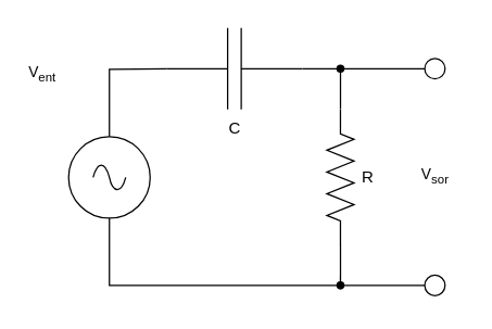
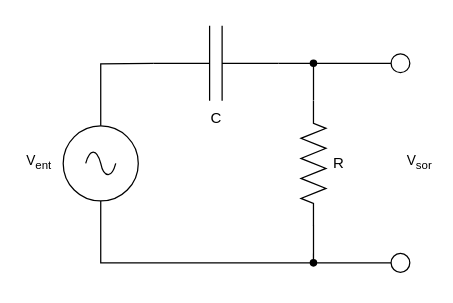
  <mxCell id="0" />
  <mxCell id="1" parent="0" />
- <mxCell id="2" value="&lt;div align=&quot;right&quot;&gt;V&lt;sub&gt;ent&lt;/sub&gt;&lt;/div&gt;" style="text;html=1;whiteSpace=wrap;strokeColor=none;fillColor=none;align=right;verticalAlign=middle;rounded=0;fontFamily=Helvetica;fontSize=11;fontColor=default;labelBackgroundColor=default;convertToSvg=1;" vertex="1" parent="1"><mxGeometry x="20" y="40" width="23" height="30" as="geometry" /></mxCell>
+ <mxCell id="2" value="&lt;div align=&quot;right&quot;&gt;V&lt;sub&gt;ent&lt;/sub&gt;&lt;/div&gt;" style="text;html=1;whiteSpace=wrap;strokeColor=none;fillColor=none;align=right;verticalAlign=middle;rounded=0;fontFamily=Helvetica;fontSize=11;fontColor=default;labelBackgroundColor=default;convertToSvg=1;" vertex="1" parent="1"><mxGeometry x="20" y="115" width="23" height="30" as="geometry" /></mxCell>
  <mxCell id="3" value="" style="pointerEvents=1;verticalLabelPosition=bottom;shadow=0;dashed=0;align=center;html=1;verticalAlign=top;shape=mxgraph.electrical.signal_sources.source;aspect=fixed;points=[[0.5,0,0],[1,0.5,0],[0.5,1,0],[0,0.5,0]];elSignalType=ac;convertToSvg=1;" vertex="1" parent="1"><mxGeometry x="50" y="100" width="60" height="60" as="geometry" /></mxCell>
  <mxCell id="4" value="" style="edgeStyle=orthogonalEdgeStyle;shape=connector;rounded=0;orthogonalLoop=1;jettySize=auto;html=1;strokeColor=default;align=center;verticalAlign=middle;fontFamily=Helvetica;fontSize=11;fontColor=default;labelBackgroundColor=default;endArrow=none;endFill=0;" edge="1" parent="1" target="9"><mxGeometry relative="1" as="geometry"><mxPoint x="250.02" y="179.78" as="sourcePoint" /></mxGeometry></mxCell>
  <mxCell id="5" style="edgeStyle=orthogonalEdgeStyle;shape=connector;rounded=0;orthogonalLoop=1;jettySize=auto;html=1;exitX=0;exitY=0.5;exitDx=0;exitDy=0;exitPerimeter=0;entryX=0.5;entryY=0;entryDx=0;entryDy=0;entryPerimeter=0;strokeColor=default;align=center;verticalAlign=middle;fontFamily=Helvetica;fontSize=11;fontColor=default;labelBackgroundColor=default;endArrow=none;endFill=0;convertToSvg=1;" edge="1" parent="1" target="3"><mxGeometry relative="1" as="geometry"><mxPoint x="122" y="50" as="sourcePoint" /></mxGeometry></mxCell>
  <mxCell id="6" value="" style="verticalLabelPosition=bottom;shadow=0;dashed=0;align=center;html=1;verticalAlign=top;strokeWidth=1;shape=ellipse;perimeter=ellipsePerimeter;" vertex="1" parent="1"><mxGeometry x="312" y="42.5" width="15" height="15" as="geometry" /></mxCell>
  <mxCell id="7" style="edgeStyle=orthogonalEdgeStyle;shape=connector;rounded=0;orthogonalLoop=1;jettySize=auto;html=1;exitX=0;exitY=0.5;exitDx=0;exitDy=0;strokeColor=default;align=center;verticalAlign=middle;fontFamily=Helvetica;fontSize=11;fontColor=default;labelBackgroundColor=default;endArrow=none;endFill=0;entryX=0.5;entryY=1;entryDx=0;entryDy=0;entryPerimeter=0;" edge="1" parent="1" source="8" target="3"><mxGeometry relative="1" as="geometry" /></mxCell>
  <mxCell id="8" value="" style="verticalLabelPosition=bottom;shadow=0;dashed=0;align=center;html=1;verticalAlign=top;strokeWidth=1;shape=ellipse;perimeter=ellipsePerimeter;" vertex="1" parent="1"><mxGeometry x="312" y="202" width="15" height="15" as="geometry" /></mxCell>
  <mxCell id="9" value="" style="shape=waypoint;sketch=0;size=6;pointerEvents=1;points=[];fillColor=default;resizable=0;rotatable=0;perimeter=centerPerimeter;snapToPoint=1;align=left;shadow=0;dashed=0;horizontal=0;" vertex="1" parent="1"><mxGeometry x="240" y="199.5" width="20" height="20" as="geometry" /></mxCell>
  <mxCell id="10" value="" style="edgeStyle=orthogonalEdgeStyle;shape=connector;rounded=0;orthogonalLoop=1;jettySize=auto;html=1;strokeColor=default;align=center;verticalAlign=middle;fontFamily=Helvetica;fontSize=11;fontColor=default;labelBackgroundColor=default;endArrow=none;endFill=0;" edge="1" parent="1" source="13"><mxGeometry relative="1" as="geometry"><mxPoint x="222" y="50.029" as="targetPoint" /></mxGeometry></mxCell>
  <mxCell id="11" value="" style="edgeStyle=orthogonalEdgeStyle;shape=connector;rounded=0;orthogonalLoop=1;jettySize=auto;html=1;strokeColor=default;align=center;verticalAlign=middle;fontFamily=Helvetica;fontSize=11;fontColor=default;labelBackgroundColor=default;endArrow=none;endFill=0;" edge="1" parent="1" source="13" target="6"><mxGeometry relative="1" as="geometry" /></mxCell>
  <mxCell id="12" value="" style="edgeStyle=orthogonalEdgeStyle;shape=connector;rounded=0;orthogonalLoop=1;jettySize=auto;html=1;strokeColor=default;align=center;verticalAlign=middle;fontFamily=Helvetica;fontSize=11;fontColor=default;labelBackgroundColor=default;endArrow=none;endFill=0;" edge="1" parent="1" source="13"><mxGeometry relative="1" as="geometry"><mxPoint x="250.02" y="79.78" as="targetPoint" /></mxGeometry></mxCell>
  <mxCell id="13" value="" style="shape=waypoint;sketch=0;fillStyle=solid;size=6;pointerEvents=1;points=[];fillColor=none;resizable=0;rotatable=0;perimeter=centerPerimeter;snapToPoint=1;fontFamily=Helvetica;fontSize=11;fontColor=default;labelBackgroundColor=default;" vertex="1" parent="1"><mxGeometry x="240" y="40" width="20" height="20" as="geometry" /></mxCell>
- <mxCell id="14" value="V&lt;sub&gt;sor&lt;/sub&gt;" style="text;html=1;whiteSpace=wrap;strokeColor=none;fillColor=none;align=center;verticalAlign=middle;rounded=0;fontFamily=Helvetica;fontSize=11;fontColor=default;labelBackgroundColor=default;" vertex="1" parent="1"><mxGeometry x="300" y="115" width="40" height="30" as="geometry" /></mxCell>
+ <mxCell id="14" value="V&lt;sub&gt;sor&lt;/sub&gt;" style="text;html=1;whiteSpace=wrap;strokeColor=none;fillColor=none;align=center;verticalAlign=middle;rounded=0;fontFamily=Helvetica;fontSize=11;fontColor=default;labelBackgroundColor=default;" vertex="1" parent="1"><mxGeometry x="315" y="115" width="40" height="30" as="geometry" /></mxCell>
  <mxCell id="15" value="C" style="pointerEvents=1;verticalLabelPosition=bottom;shadow=0;dashed=0;align=center;html=1;verticalAlign=top;shape=mxgraph.electrical.capacitors.capacitor_1;rotation=0;horizontal=1;convertToSvg=1;" vertex="1" parent="1"><mxGeometry x="122" y="20" width="100" height="60" as="geometry" /></mxCell>
  <mxCell id="16" value="R" style="pointerEvents=1;verticalLabelPosition=bottom;shadow=0;dashed=0;align=center;html=1;verticalAlign=middle;shape=mxgraph.electrical.resistors.resistor_2;convertToSvg=1;rotation=90;horizontal=0;" vertex="1" parent="1"><mxGeometry x="200" y="120" width="100" height="20" as="geometry" /></mxCell>
